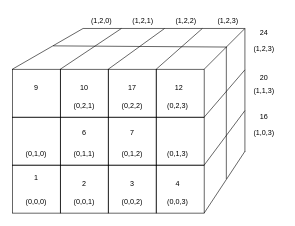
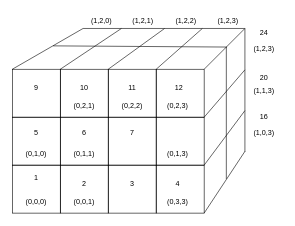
  <mxCell id="0" />
  <mxCell id="1" parent="0" />
  <mxCell id="2" value="" style="whiteSpace=wrap;html=1;aspect=fixed;fillColor=none;" vertex="1" parent="1"><mxGeometry x="20" y="275" width="80" height="80" as="geometry" /></mxCell>
  <mxCell id="3" value="" style="whiteSpace=wrap;html=1;aspect=fixed;fillColor=none;" vertex="1" parent="1"><mxGeometry x="100" y="275" width="80" height="80" as="geometry" /></mxCell>
  <mxCell id="4" value="" style="whiteSpace=wrap;html=1;aspect=fixed;fillColor=none;" vertex="1" parent="1"><mxGeometry x="180" y="275" width="80" height="80" as="geometry" /></mxCell>
  <mxCell id="5" value="" style="whiteSpace=wrap;html=1;aspect=fixed;fillColor=none;" vertex="1" parent="1"><mxGeometry x="260" y="275" width="80" height="80" as="geometry" /></mxCell>
  <mxCell id="6" value="" style="whiteSpace=wrap;html=1;aspect=fixed;fillColor=none;" vertex="1" parent="1"><mxGeometry x="260" y="195" width="80" height="80" as="geometry" /></mxCell>
  <mxCell id="7" value="" style="whiteSpace=wrap;html=1;aspect=fixed;fillColor=none;" vertex="1" parent="1"><mxGeometry x="180" y="195" width="80" height="80" as="geometry" /></mxCell>
  <mxCell id="8" value="" style="whiteSpace=wrap;html=1;aspect=fixed;fillColor=none;" vertex="1" parent="1"><mxGeometry x="100" y="195" width="80" height="80" as="geometry" /></mxCell>
  <mxCell id="9" value="" style="whiteSpace=wrap;html=1;aspect=fixed;fillColor=none;" vertex="1" parent="1"><mxGeometry x="20" y="195" width="80" height="80" as="geometry" /></mxCell>
  <mxCell id="10" value="" style="whiteSpace=wrap;html=1;aspect=fixed;fillColor=none;" vertex="1" parent="1"><mxGeometry x="20" y="115" width="80" height="80" as="geometry" /></mxCell>
  <mxCell id="11" value="" style="whiteSpace=wrap;html=1;aspect=fixed;fillColor=none;" vertex="1" parent="1"><mxGeometry x="100" y="115" width="80" height="80" as="geometry" /></mxCell>
  <mxCell id="12" value="" style="whiteSpace=wrap;html=1;aspect=fixed;fillColor=none;" vertex="1" parent="1"><mxGeometry x="180" y="115" width="80" height="80" as="geometry" /></mxCell>
  <mxCell id="13" value="" style="whiteSpace=wrap;html=1;aspect=fixed;fillColor=none;" vertex="1" parent="1"><mxGeometry x="260" y="115" width="80" height="80" as="geometry" /></mxCell>
  <mxCell id="14" value="" style="endArrow=none;html=1;rounded=0;" edge="1" parent="1"><mxGeometry width="50" height="50" relative="1" as="geometry"><mxPoint x="340" y="355" as="sourcePoint" /><mxPoint x="408" y="252" as="targetPoint" /></mxGeometry></mxCell>
  <mxCell id="15" value="" style="endArrow=none;html=1;rounded=0;" edge="1" parent="1"><mxGeometry width="50" height="50" relative="1" as="geometry"><mxPoint x="340" y="275" as="sourcePoint" /><mxPoint x="408" y="184" as="targetPoint" /></mxGeometry></mxCell>
  <mxCell id="16" value="" style="endArrow=none;html=1;rounded=0;" edge="1" parent="1"><mxGeometry width="50" height="50" relative="1" as="geometry"><mxPoint x="340" y="195" as="sourcePoint" /><mxPoint x="408" y="116" as="targetPoint" /></mxGeometry></mxCell>
  <mxCell id="17" value="" style="endArrow=none;html=1;rounded=0;" edge="1" parent="1"><mxGeometry width="50" height="50" relative="1" as="geometry"><mxPoint x="377" y="298" as="sourcePoint" /><mxPoint x="377" y="78" as="targetPoint" /></mxGeometry></mxCell>
  <mxCell id="18" value="" style="endArrow=none;html=1;rounded=0;" edge="1" parent="1"><mxGeometry width="50" height="50" relative="1" as="geometry"><mxPoint x="340" y="115" as="sourcePoint" /><mxPoint x="408" y="47" as="targetPoint" /></mxGeometry></mxCell>
  <mxCell id="19" value="" style="endArrow=none;html=1;rounded=0;" edge="1" parent="1"><mxGeometry width="50" height="50" relative="1" as="geometry"><mxPoint x="408" y="253" as="sourcePoint" /><mxPoint x="408" y="47" as="targetPoint" /></mxGeometry></mxCell>
  <mxCell id="20" value="" style="endArrow=none;html=1;rounded=0;" edge="1" parent="1"><mxGeometry width="50" height="50" relative="1" as="geometry"><mxPoint x="20" y="115" as="sourcePoint" /><mxPoint x="138" y="47" as="targetPoint" /></mxGeometry></mxCell>
  <mxCell id="21" value="" style="endArrow=none;html=1;rounded=0;" edge="1" parent="1"><mxGeometry width="50" height="50" relative="1" as="geometry"><mxPoint x="100" y="115" as="sourcePoint" /><mxPoint x="202" y="47" as="targetPoint" /></mxGeometry></mxCell>
  <mxCell id="22" value="" style="endArrow=none;html=1;rounded=0;" edge="1" parent="1"><mxGeometry width="50" height="50" relative="1" as="geometry"><mxPoint x="180" y="115" as="sourcePoint" /><mxPoint x="274" y="47" as="targetPoint" /></mxGeometry></mxCell>
  <mxCell id="23" value="" style="endArrow=none;html=1;rounded=0;" edge="1" parent="1"><mxGeometry width="50" height="50" relative="1" as="geometry"><mxPoint x="260" y="115" as="sourcePoint" /><mxPoint x="337" y="47" as="targetPoint" /></mxGeometry></mxCell>
  <mxCell id="24" value="" style="endArrow=none;html=1;rounded=0;" edge="1" parent="1"><mxGeometry width="50" height="50" relative="1" as="geometry"><mxPoint x="88" y="76" as="sourcePoint" /><mxPoint x="378" y="78" as="targetPoint" /></mxGeometry></mxCell>
  <mxCell id="25" value="" style="endArrow=none;html=1;rounded=0;" edge="1" parent="1"><mxGeometry width="50" height="50" relative="1" as="geometry"><mxPoint x="138" y="47" as="sourcePoint" /><mxPoint x="408" y="47" as="targetPoint" /></mxGeometry></mxCell>
  <mxCell id="26" value="(0,0,0)" style="text;strokeColor=none;align=center;fillColor=none;html=1;verticalAlign=middle;whiteSpace=wrap;rounded=0;" vertex="1" parent="1"><mxGeometry x="30" y="321" width="60" height="30" as="geometry" /></mxCell>
  <mxCell id="27" value="(1,2,3)" style="text;strokeColor=none;align=center;fillColor=none;html=1;verticalAlign=middle;whiteSpace=wrap;rounded=0;" vertex="1" parent="1"><mxGeometry x="350" y="20" width="60" height="30" as="geometry" /></mxCell>
  <mxCell id="28" value="(1,0,3)" style="text;strokeColor=none;align=center;fillColor=none;html=1;verticalAlign=middle;whiteSpace=wrap;rounded=0;" vertex="1" parent="1"><mxGeometry x="410" y="206" width="60" height="30" as="geometry" /></mxCell>
  <mxCell id="29" value="(0,0,1)" style="text;strokeColor=none;align=center;fillColor=none;html=1;verticalAlign=middle;whiteSpace=wrap;rounded=0;" vertex="1" parent="1"><mxGeometry x="110" y="321" width="60" height="30" as="geometry" /></mxCell>
- <mxCell id="30" value="(0,0,2)" style="text;strokeColor=none;align=center;fillColor=none;html=1;verticalAlign=middle;whiteSpace=wrap;rounded=0;" vertex="1" parent="1"><mxGeometry x="190" y="321" width="60" height="30" as="geometry" /></mxCell>
- <mxCell id="31" value="(0,0,3)" style="text;strokeColor=none;align=center;fillColor=none;html=1;verticalAlign=middle;whiteSpace=wrap;rounded=0;" vertex="1" parent="1"><mxGeometry x="266" y="321" width="60" height="30" as="geometry" /></mxCell>
+ <mxCell id="31" value="(0,3,3)" style="text;strokeColor=none;align=center;fillColor=none;html=1;verticalAlign=middle;whiteSpace=wrap;rounded=0;" vertex="1" parent="1"><mxGeometry x="266" y="321" width="60" height="30" as="geometry" /></mxCell>
  <mxCell id="32" value="(0,1,0)" style="text;strokeColor=none;align=center;fillColor=none;html=1;verticalAlign=middle;whiteSpace=wrap;rounded=0;" vertex="1" parent="1"><mxGeometry x="30" y="241" width="60" height="30" as="geometry" /></mxCell>
  <mxCell id="33" value="(0,1,1)" style="text;strokeColor=none;align=center;fillColor=none;html=1;verticalAlign=middle;whiteSpace=wrap;rounded=0;" vertex="1" parent="1"><mxGeometry x="110" y="241" width="60" height="30" as="geometry" /></mxCell>
- <mxCell id="34" value="(0,1,2)" style="text;strokeColor=none;align=center;fillColor=none;html=1;verticalAlign=middle;whiteSpace=wrap;rounded=0;" vertex="1" parent="1"><mxGeometry x="190" y="241" width="60" height="30" as="geometry" /></mxCell>
  <mxCell id="35" value="(0,1,3)" style="text;strokeColor=none;align=center;fillColor=none;html=1;verticalAlign=middle;whiteSpace=wrap;rounded=0;" vertex="1" parent="1"><mxGeometry x="266" y="241" width="60" height="30" as="geometry" /></mxCell>
  <mxCell id="36" value="(0,2,1)" style="text;strokeColor=none;align=center;fillColor=none;html=1;verticalAlign=middle;whiteSpace=wrap;rounded=0;" vertex="1" parent="1"><mxGeometry x="110" y="161" width="60" height="30" as="geometry" /></mxCell>
  <mxCell id="37" value="(0,2,2)" style="text;strokeColor=none;align=center;fillColor=none;html=1;verticalAlign=middle;whiteSpace=wrap;rounded=0;" vertex="1" parent="1"><mxGeometry x="190" y="161" width="60" height="30" as="geometry" /></mxCell>
  <mxCell id="38" value="(0,2,3)" style="text;strokeColor=none;align=center;fillColor=none;html=1;verticalAlign=middle;whiteSpace=wrap;rounded=0;" vertex="1" parent="1"><mxGeometry x="266" y="161" width="60" height="30" as="geometry" /></mxCell>
  <mxCell id="39" value="(1,2,2)" style="text;strokeColor=none;align=center;fillColor=none;html=1;verticalAlign=middle;whiteSpace=wrap;rounded=0;" vertex="1" parent="1"><mxGeometry x="280" y="20" width="60" height="30" as="geometry" /></mxCell>
  <mxCell id="40" value="(1,2,1)" style="text;strokeColor=none;align=center;fillColor=none;html=1;verticalAlign=middle;whiteSpace=wrap;rounded=0;" vertex="1" parent="1"><mxGeometry x="208" y="20" width="60" height="30" as="geometry" /></mxCell>
  <mxCell id="41" value="(1,2,0)" style="text;strokeColor=none;align=center;fillColor=none;html=1;verticalAlign=middle;whiteSpace=wrap;rounded=0;" vertex="1" parent="1"><mxGeometry x="139" y="20" width="60" height="30" as="geometry" /></mxCell>
  <mxCell id="42" value="(1,1,3)" style="text;strokeColor=none;align=center;fillColor=none;html=1;verticalAlign=middle;whiteSpace=wrap;rounded=0;" vertex="1" parent="1"><mxGeometry x="410" y="136" width="60" height="30" as="geometry" /></mxCell>
  <mxCell id="43" value="(1,2,3)" style="text;strokeColor=none;align=center;fillColor=none;html=1;verticalAlign=middle;whiteSpace=wrap;rounded=0;" vertex="1" parent="1"><mxGeometry x="410" y="66" width="60" height="30" as="geometry" /></mxCell>
  <mxCell id="44" value="1" style="text;strokeColor=none;align=center;fillColor=none;html=1;verticalAlign=middle;whiteSpace=wrap;rounded=0;" vertex="1" parent="1"><mxGeometry x="30" y="281" width="60" height="30" as="geometry" /></mxCell>
  <mxCell id="45" value="2" style="text;strokeColor=none;align=center;fillColor=none;html=1;verticalAlign=middle;whiteSpace=wrap;rounded=0;" vertex="1" parent="1"><mxGeometry x="110" y="291" width="60" height="30" as="geometry" /></mxCell>
  <mxCell id="46" value="3" style="text;strokeColor=none;align=center;fillColor=none;html=1;verticalAlign=middle;whiteSpace=wrap;rounded=0;" vertex="1" parent="1"><mxGeometry x="190" y="291" width="60" height="30" as="geometry" /></mxCell>
  <mxCell id="47" value="4" style="text;strokeColor=none;align=center;fillColor=none;html=1;verticalAlign=middle;whiteSpace=wrap;rounded=0;" vertex="1" parent="1"><mxGeometry x="266" y="291" width="60" height="30" as="geometry" /></mxCell>
+ <mxCell id="48" value="5" style="text;strokeColor=none;align=center;fillColor=none;html=1;verticalAlign=middle;whiteSpace=wrap;rounded=0;" vertex="1" parent="1"><mxGeometry x="30" y="206" width="60" height="30" as="geometry" /></mxCell>
  <mxCell id="49" value="6" style="text;strokeColor=none;align=center;fillColor=none;html=1;verticalAlign=middle;whiteSpace=wrap;rounded=0;" vertex="1" parent="1"><mxGeometry x="110" y="206" width="60" height="30" as="geometry" /></mxCell>
  <mxCell id="50" value="7" style="text;strokeColor=none;align=center;fillColor=none;html=1;verticalAlign=middle;whiteSpace=wrap;rounded=0;" vertex="1" parent="1"><mxGeometry x="190" y="206" width="60" height="30" as="geometry" /></mxCell>
  <mxCell id="51" value="9" style="text;strokeColor=none;align=center;fillColor=none;html=1;verticalAlign=middle;whiteSpace=wrap;rounded=0;" vertex="1" parent="1"><mxGeometry x="30" y="131" width="60" height="30" as="geometry" /></mxCell>
  <mxCell id="52" value="10" style="text;strokeColor=none;align=center;fillColor=none;html=1;verticalAlign=middle;whiteSpace=wrap;rounded=0;" vertex="1" parent="1"><mxGeometry x="110" y="131" width="60" height="30" as="geometry" /></mxCell>
- <mxCell id="53" value="17" style="text;strokeColor=none;align=center;fillColor=none;html=1;verticalAlign=middle;whiteSpace=wrap;rounded=0;" vertex="1" parent="1"><mxGeometry x="190" y="131" width="60" height="30" as="geometry" /></mxCell>
+ <mxCell id="53" value="11" style="text;strokeColor=none;align=center;fillColor=none;html=1;verticalAlign=middle;whiteSpace=wrap;rounded=0;" vertex="1" parent="1"><mxGeometry x="190" y="131" width="60" height="30" as="geometry" /></mxCell>
  <mxCell id="54" value="12" style="text;strokeColor=none;align=center;fillColor=none;html=1;verticalAlign=middle;whiteSpace=wrap;rounded=0;" vertex="1" parent="1"><mxGeometry x="268" y="131" width="60" height="30" as="geometry" /></mxCell>
  <mxCell id="55" value="16" style="text;strokeColor=none;align=center;fillColor=none;html=1;verticalAlign=middle;whiteSpace=wrap;rounded=0;" vertex="1" parent="1"><mxGeometry x="410" y="180" width="60" height="30" as="geometry" /></mxCell>
  <mxCell id="56" value="20" style="text;strokeColor=none;align=center;fillColor=none;html=1;verticalAlign=middle;whiteSpace=wrap;rounded=0;" vertex="1" parent="1"><mxGeometry x="410" y="115" width="60" height="30" as="geometry" /></mxCell>
  <mxCell id="57" value="24" style="text;strokeColor=none;align=center;fillColor=none;html=1;verticalAlign=middle;whiteSpace=wrap;rounded=0;" vertex="1" parent="1"><mxGeometry x="410" y="40" width="60" height="30" as="geometry" /></mxCell>
